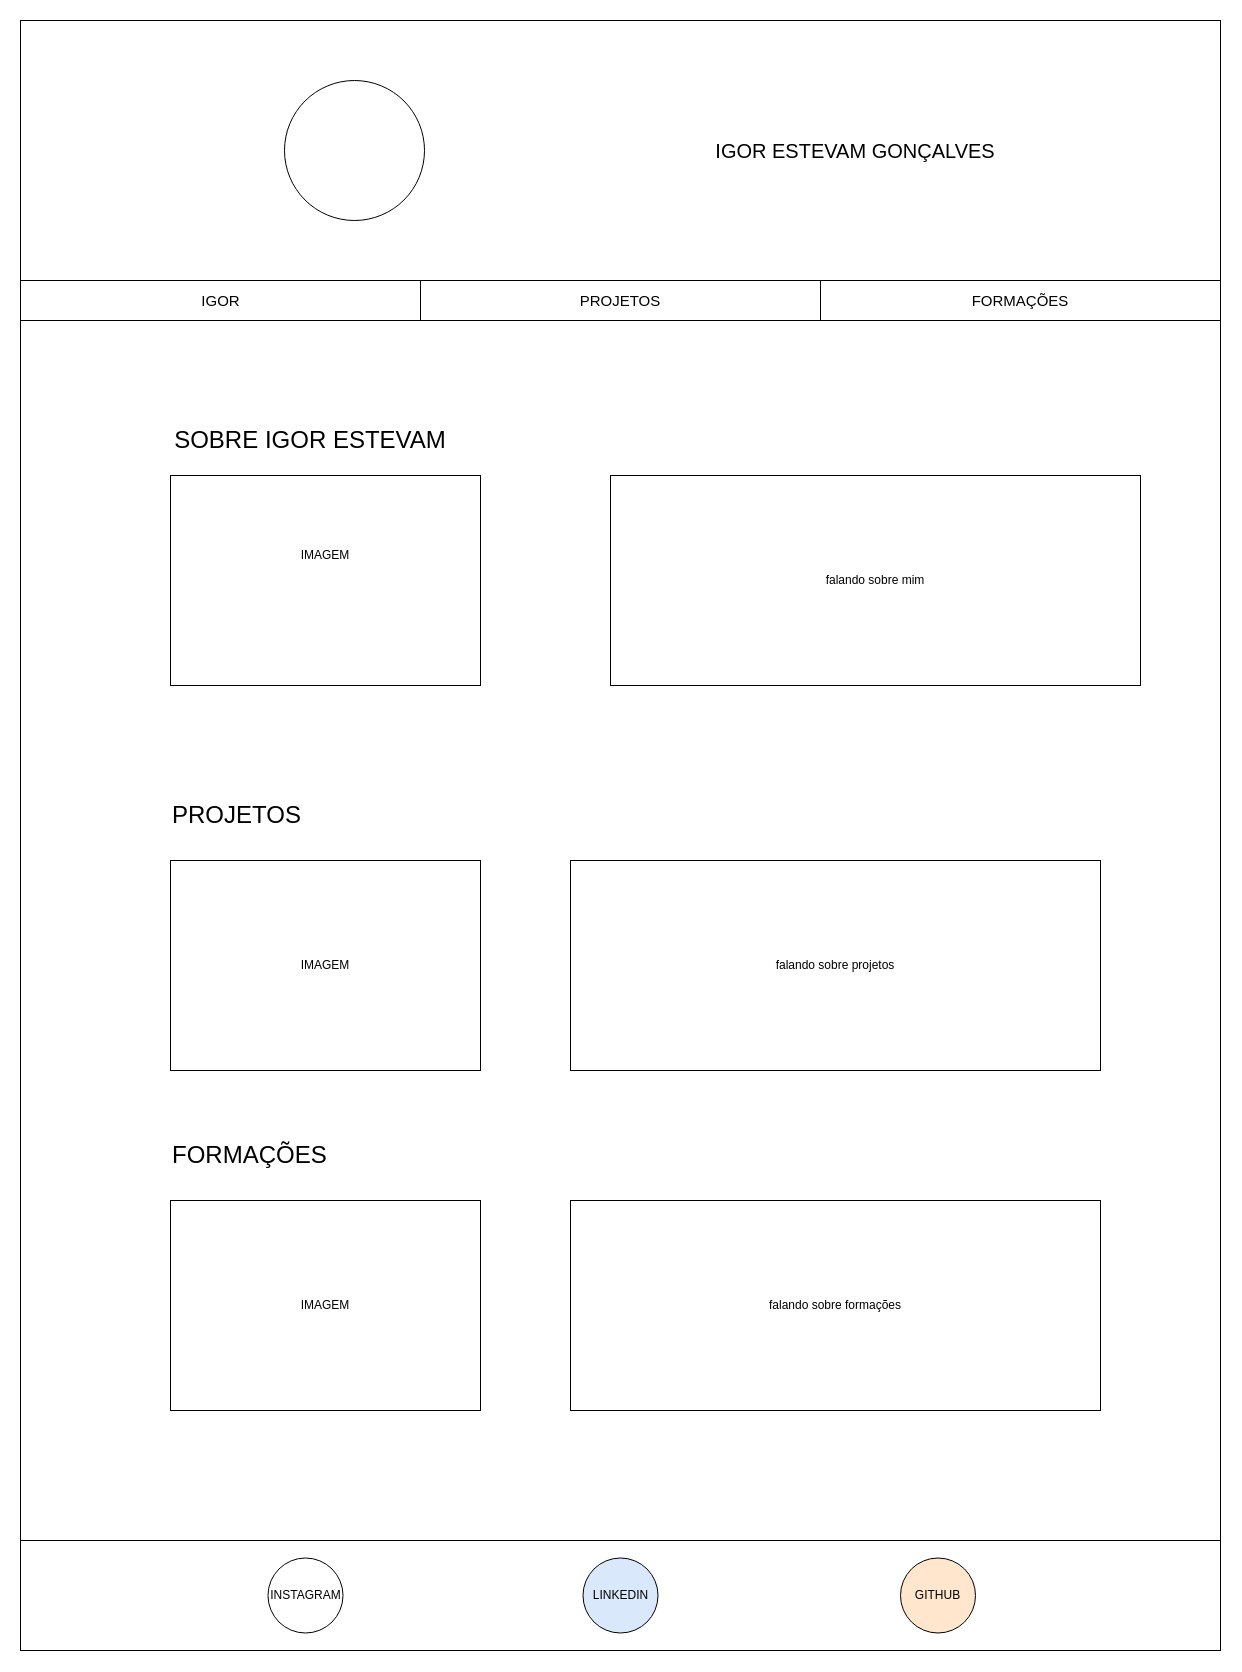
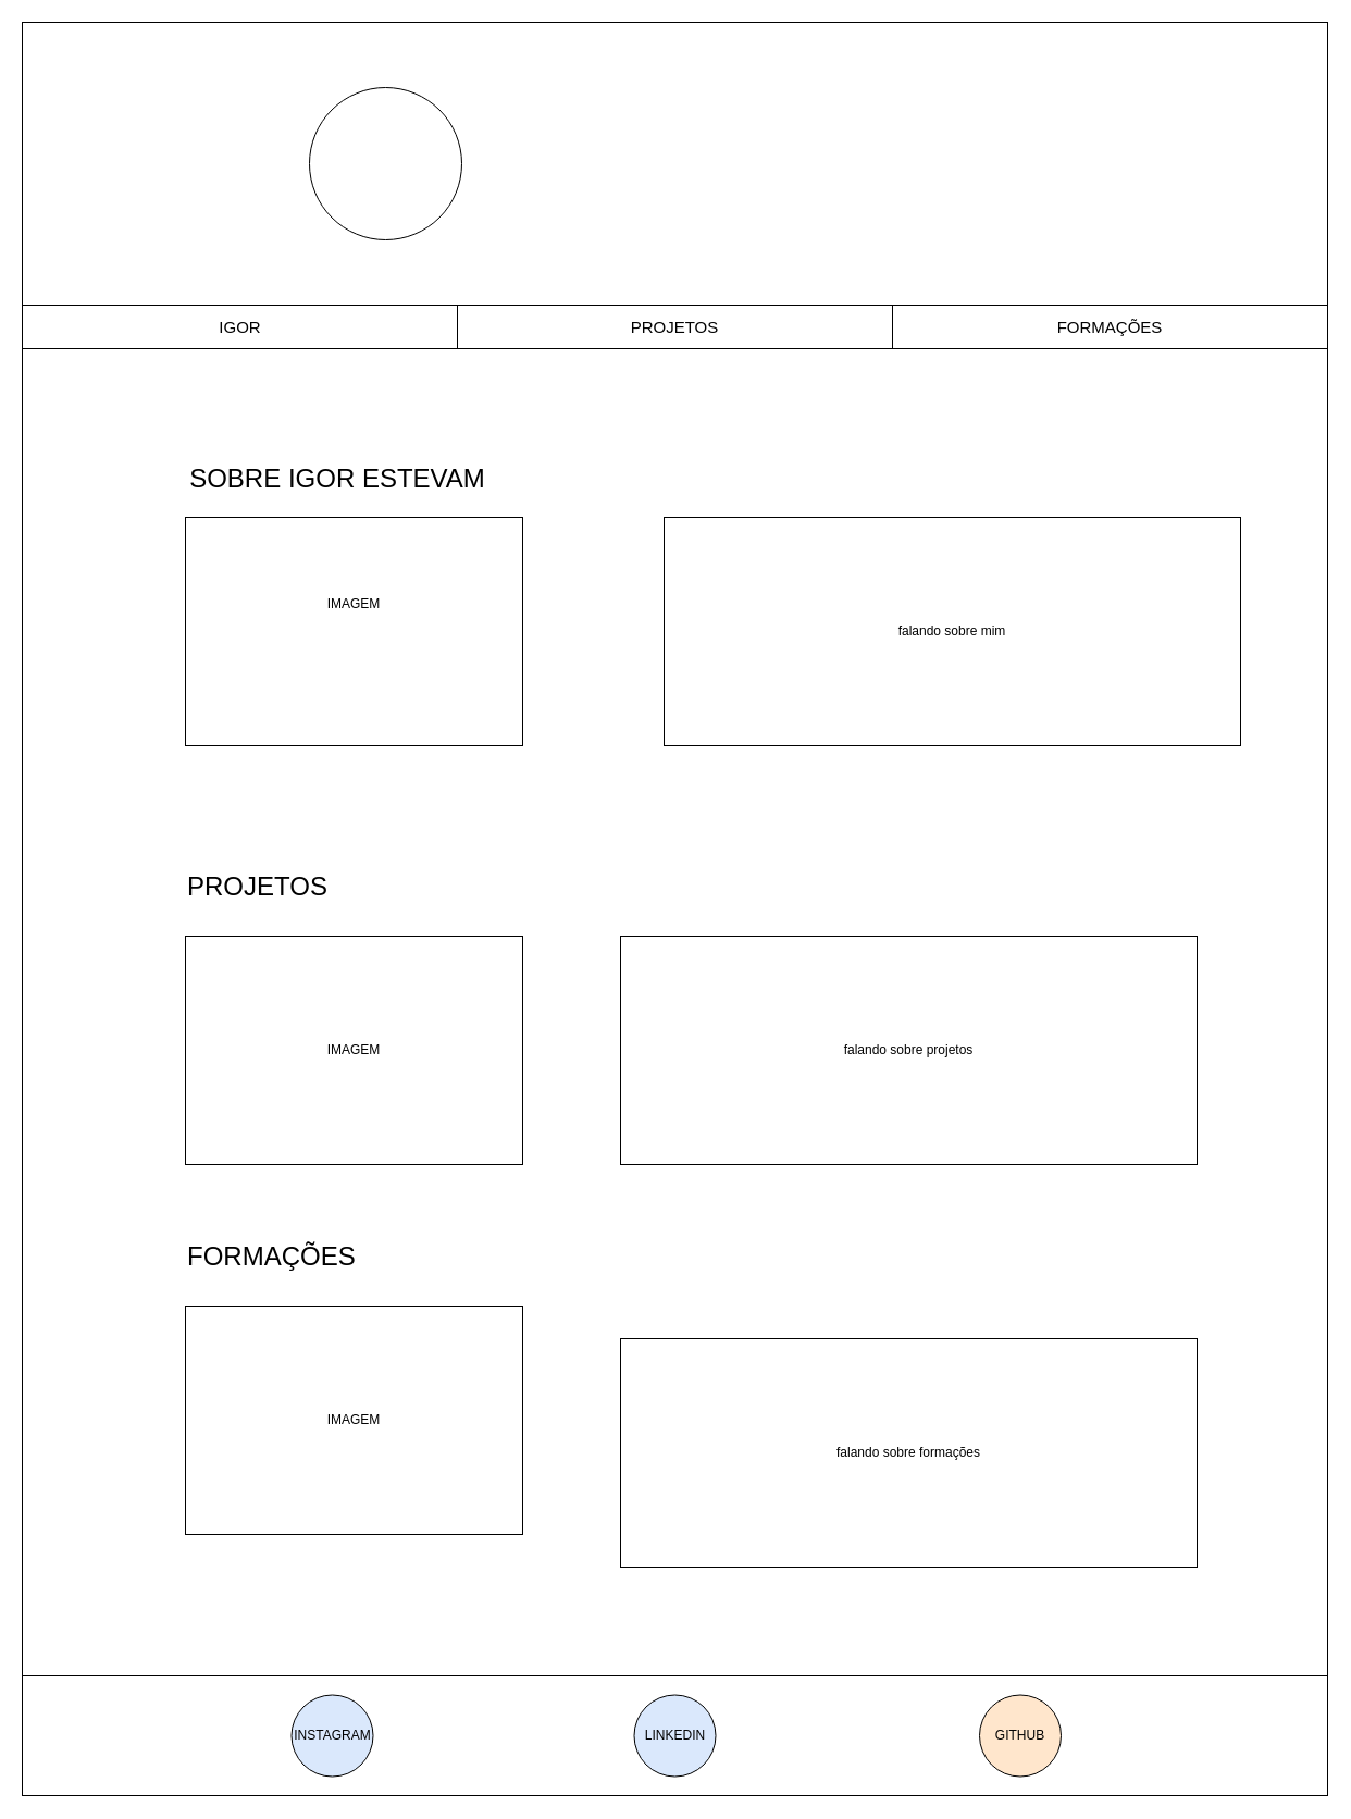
  <mxCell id="0" />
  <mxCell id="1" parent="0" />
  <mxCell id="2" value="" style="rounded=0;whiteSpace=wrap;html=1;" parent="1" vertex="1"><mxGeometry x="20" y="20" width="1200" height="1630" as="geometry" /></mxCell>
  <mxCell id="3" value="" style="rounded=0;whiteSpace=wrap;html=1;" parent="1" vertex="1"><mxGeometry x="20" y="20" width="1200" height="260" as="geometry" /></mxCell>
  <mxCell id="4" value="" style="ellipse;whiteSpace=wrap;html=1;aspect=fixed;" parent="1" vertex="1"><mxGeometry x="284" width="140" height="140" as="geometry" y="80" /></mxCell>
- <mxCell id="5" value="IGOR ESTEVAM GONÇALVES" style="text;html=1;align=center;verticalAlign=middle;whiteSpace=wrap;rounded=0;strokeWidth=1;fontSize=20;" parent="1" vertex="1"><mxGeometry x="710" y="130" width="290" height="40" as="geometry" /></mxCell>
  <mxCell id="6" value="" style="rounded=0;whiteSpace=wrap;html=1;" parent="1" vertex="1"><mxGeometry x="420" y="280" width="400" height="40" as="geometry" /></mxCell>
  <mxCell id="7" value="" style="rounded=0;whiteSpace=wrap;html=1;" parent="1" vertex="1"><mxGeometry x="20" y="280" width="400" height="40" as="geometry" /></mxCell>
  <mxCell id="8" value="FORMAÇÕES" style="rounded=0;whiteSpace=wrap;html=1;fontSize=15;" parent="1" vertex="1"><mxGeometry x="820" y="280" width="400" height="40" as="geometry" /></mxCell>
  <mxCell id="9" value="IGOR" style="text;html=1;align=center;verticalAlign=middle;whiteSpace=wrap;rounded=0;fontSize=15;" parent="1" vertex="1"><mxGeometry x="172.5" y="285" width="95" height="30" as="geometry" /></mxCell>
  <mxCell id="10" value="PROJETOS" style="text;html=1;align=center;verticalAlign=middle;whiteSpace=wrap;rounded=0;fontSize=15;" parent="1" vertex="1"><mxGeometry x="590" y="285" width="60" height="30" as="geometry" /></mxCell>
  <mxCell id="11" value="" style="rounded=0;whiteSpace=wrap;html=1;" parent="1" vertex="1"><mxGeometry x="170" y="475" width="310" height="210" as="geometry" /></mxCell>
  <mxCell id="12" value="IMAGEM" style="text;html=1;align=center;verticalAlign=middle;whiteSpace=wrap;rounded=0;" parent="1" vertex="1"><mxGeometry x="295" y="540" width="60" height="30" as="geometry" /></mxCell>
  <mxCell id="13" value="IMAGEM" style="rounded=0;whiteSpace=wrap;html=1;" parent="1" vertex="1"><mxGeometry x="170" y="860" width="310" height="210" as="geometry" /></mxCell>
  <mxCell id="14" value="IMAGEM" style="rounded=0;whiteSpace=wrap;html=1;" parent="1" vertex="1"><mxGeometry x="170" y="1200" width="310" height="210" as="geometry" /></mxCell>
  <mxCell id="15" value="" style="rounded=0;whiteSpace=wrap;html=1;" parent="1" vertex="1"><mxGeometry x="20" y="1540" width="1200" height="110" as="geometry" /></mxCell>
  <mxCell id="16" value="falando sobre mim" style="text;html=1;align=center;verticalAlign=middle;whiteSpace=wrap;rounded=0;strokeColor=default;" vertex="1" parent="1"><mxGeometry x="610" y="475" width="530" height="210" as="geometry" /></mxCell>
  <mxCell id="17" value="&lt;font style=&quot;font-size: 24px;&quot;&gt;SOBRE IGOR ESTEVAM&lt;/font&gt;" style="text;html=1;align=center;verticalAlign=middle;whiteSpace=wrap;rounded=0;" vertex="1" parent="1"><mxGeometry x="170" y="425" width="280" height="30" as="geometry" /></mxCell>
  <mxCell id="18" value="GITHUB" style="ellipse;whiteSpace=wrap;html=1;aspect=fixed;fillColor=#ffe6cc;" vertex="1" parent="1"><mxGeometry x="900" y="1557.5" width="75" height="75" as="geometry" /></mxCell>
  <mxCell id="19" value="LINKEDIN" style="ellipse;whiteSpace=wrap;html=1;aspect=fixed;fillColor=#dae8fc;" vertex="1" parent="1"><mxGeometry x="582.5" y="1557.5" width="75" height="75" as="geometry" /></mxCell>
- <mxCell id="20" value="INSTAGRAM" style="ellipse;whiteSpace=wrap;html=1;aspect=fixed;" vertex="1" parent="1"><mxGeometry x="267.5" y="1557.5" width="75" height="75" as="geometry" /></mxCell>
+ <mxCell id="20" value="INSTAGRAM" style="ellipse;whiteSpace=wrap;html=1;aspect=fixed;fillColor=#dae8fc;" vertex="1" parent="1"><mxGeometry x="267.5" y="1557.5" width="75" height="75" as="geometry" /></mxCell>
  <mxCell id="21" value="falando sobre projetos" style="text;html=1;align=center;verticalAlign=middle;whiteSpace=wrap;rounded=0;strokeColor=default;" vertex="1" parent="1"><mxGeometry x="570" y="860" width="530" height="210" as="geometry" /></mxCell>
- <mxCell id="22" value="falando sobre formações" style="text;html=1;align=center;verticalAlign=middle;whiteSpace=wrap;rounded=0;strokeColor=default;" vertex="1" parent="1"><mxGeometry x="570" y="1200" width="530" height="210" as="geometry" /></mxCell>
+ <mxCell id="22" value="falando sobre formações" style="text;html=1;align=center;verticalAlign=middle;whiteSpace=wrap;rounded=0;strokeColor=default;" vertex="1" parent="1"><mxGeometry x="570" y="1230" width="530" height="210" as="geometry" /></mxCell>
  <mxCell id="23" value="&lt;font style=&quot;font-size: 24px;&quot;&gt;PROJETOS&lt;/font&gt;" style="text;html=1;align=left;verticalAlign=middle;whiteSpace=wrap;rounded=0;" vertex="1" parent="1"><mxGeometry x="170" y="800" width="280" height="30" as="geometry" /></mxCell>
  <mxCell id="24" value="&lt;font style=&quot;font-size: 24px;&quot;&gt;FORMAÇÕES&lt;/font&gt;" style="text;html=1;align=left;verticalAlign=middle;whiteSpace=wrap;rounded=0;" vertex="1" parent="1"><mxGeometry x="170" y="1140" width="280" height="30" as="geometry" /></mxCell>
